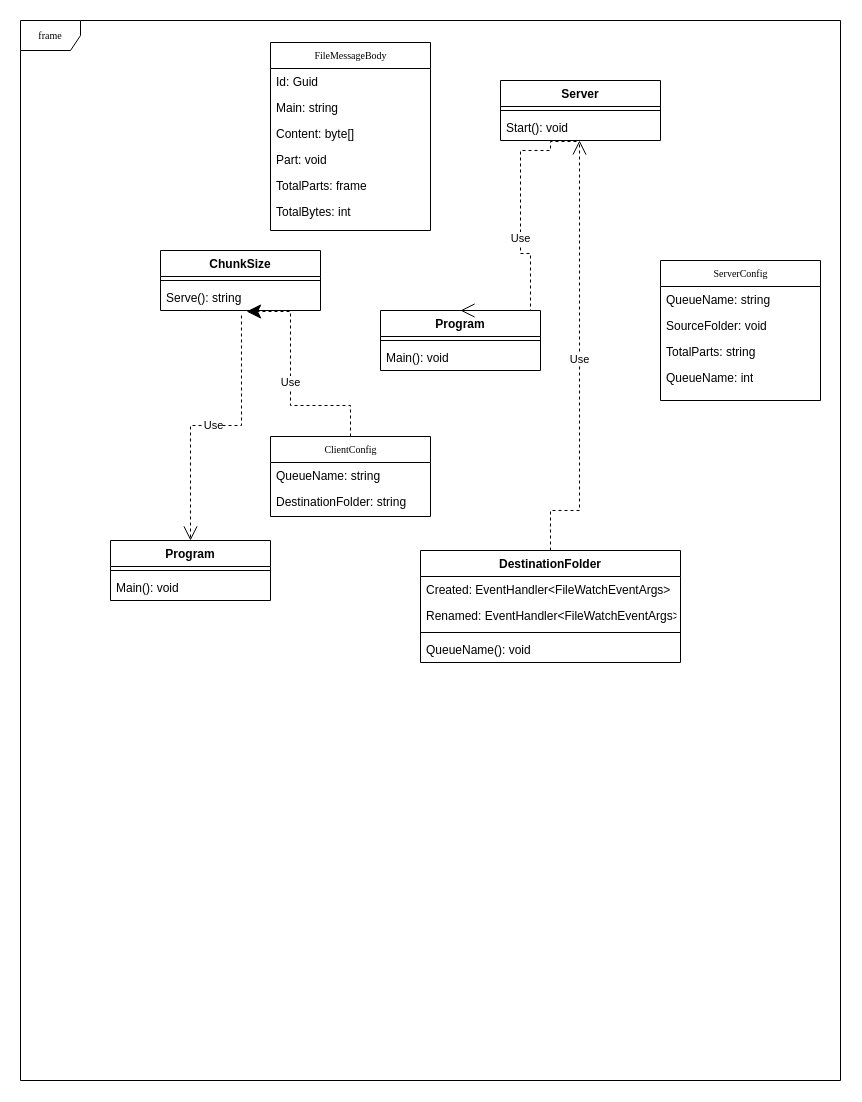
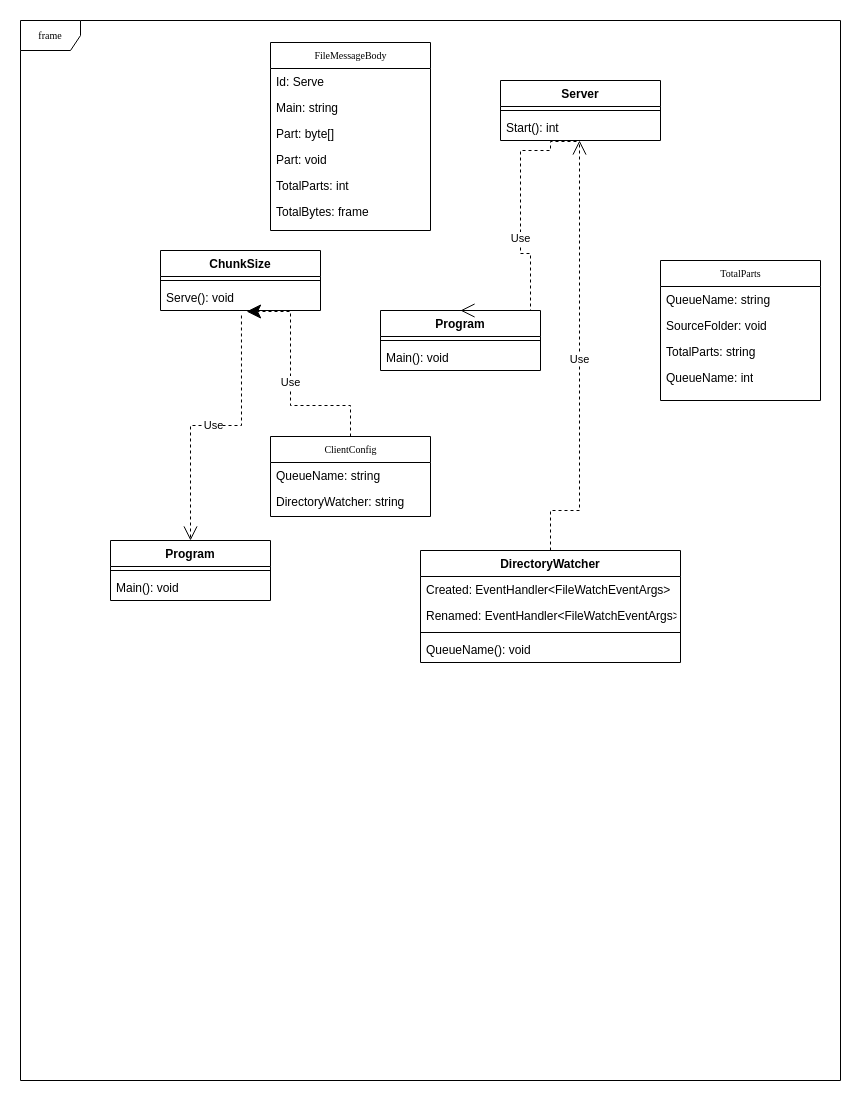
  <mxCell id="0" />
  <mxCell id="1" parent="0" />
  <mxCell id="2" value="frame" style="shape=umlFrame;whiteSpace=wrap;html=1;rounded=0;shadow=0;comic=0;labelBackgroundColor=none;strokeWidth=1;fontFamily=Verdana;fontSize=10;align=center;" parent="1" vertex="1"><mxGeometry x="20" y="20" width="820" height="1060" as="geometry" /></mxCell>
  <mxCell id="3" value="FileMessageBody" style="swimlane;html=1;fontStyle=0;childLayout=stackLayout;horizontal=1;startSize=26;fillColor=none;horizontalStack=0;resizeParent=1;resizeLast=0;collapsible=1;marginBottom=0;swimlaneFillColor=#ffffff;rounded=0;shadow=0;comic=0;labelBackgroundColor=none;strokeWidth=1;fontFamily=Verdana;fontSize=10;align=center;" parent="1" vertex="1"><mxGeometry x="270" y="42" width="160" height="188" as="geometry" /></mxCell>
- <mxCell id="4" value="Id: Guid" style="text;html=1;strokeColor=none;fillColor=none;align=left;verticalAlign=top;spacingLeft=4;spacingRight=4;whiteSpace=wrap;overflow=hidden;rotatable=0;points=[[0,0.5],[1,0.5]];portConstraint=eastwest;" parent="3" vertex="1"><mxGeometry y="26" width="160" height="26" as="geometry" /></mxCell>
+ <mxCell id="4" value="Id: Serve" style="text;html=1;strokeColor=none;fillColor=none;align=left;verticalAlign=top;spacingLeft=4;spacingRight=4;whiteSpace=wrap;overflow=hidden;rotatable=0;points=[[0,0.5],[1,0.5]];portConstraint=eastwest;" parent="3" vertex="1"><mxGeometry y="26" width="160" height="26" as="geometry" /></mxCell>
  <mxCell id="5" value="Main: string&lt;br&gt;" style="text;html=1;strokeColor=none;fillColor=none;align=left;verticalAlign=top;spacingLeft=4;spacingRight=4;whiteSpace=wrap;overflow=hidden;rotatable=0;points=[[0,0.5],[1,0.5]];portConstraint=eastwest;" parent="3" vertex="1"><mxGeometry y="52" width="160" height="26" as="geometry" /></mxCell>
- <mxCell id="6" value="Content: byte[]" style="text;html=1;strokeColor=none;fillColor=none;align=left;verticalAlign=top;spacingLeft=4;spacingRight=4;whiteSpace=wrap;overflow=hidden;rotatable=0;points=[[0,0.5],[1,0.5]];portConstraint=eastwest;" vertex="1" parent="3"><mxGeometry y="78" width="160" height="26" as="geometry" /></mxCell>
+ <mxCell id="6" value="Part: byte[]" style="text;html=1;strokeColor=none;fillColor=none;align=left;verticalAlign=top;spacingLeft=4;spacingRight=4;whiteSpace=wrap;overflow=hidden;rotatable=0;points=[[0,0.5],[1,0.5]];portConstraint=eastwest;" vertex="1" parent="3"><mxGeometry y="78" width="160" height="26" as="geometry" /></mxCell>
  <mxCell id="7" value="Part: void" style="text;html=1;strokeColor=none;fillColor=none;align=left;verticalAlign=top;spacingLeft=4;spacingRight=4;whiteSpace=wrap;overflow=hidden;rotatable=0;points=[[0,0.5],[1,0.5]];portConstraint=eastwest;" vertex="1" parent="3"><mxGeometry y="104" width="160" height="26" as="geometry" /></mxCell>
- <mxCell id="8" value="TotalParts: frame" style="text;html=1;strokeColor=none;fillColor=none;align=left;verticalAlign=top;spacingLeft=4;spacingRight=4;whiteSpace=wrap;overflow=hidden;rotatable=0;points=[[0,0.5],[1,0.5]];portConstraint=eastwest;" vertex="1" parent="3"><mxGeometry y="130" width="160" height="26" as="geometry" /></mxCell>
- <mxCell id="9" value="TotalBytes: int" style="text;html=1;strokeColor=none;fillColor=none;align=left;verticalAlign=top;spacingLeft=4;spacingRight=4;whiteSpace=wrap;overflow=hidden;rotatable=0;points=[[0,0.5],[1,0.5]];portConstraint=eastwest;" vertex="1" parent="3"><mxGeometry y="156" width="160" height="26" as="geometry" /></mxCell>
- <mxCell id="10" value="ServerConfig" style="swimlane;html=1;fontStyle=0;childLayout=stackLayout;horizontal=1;startSize=26;fillColor=none;horizontalStack=0;resizeParent=1;resizeLast=0;collapsible=1;marginBottom=0;swimlaneFillColor=#ffffff;rounded=0;shadow=0;comic=0;labelBackgroundColor=none;strokeWidth=1;fontFamily=Verdana;fontSize=10;align=center;" parent="1" vertex="1"><mxGeometry x="660" y="260" width="160" height="140" as="geometry" /></mxCell>
+ <mxCell id="8" value="TotalParts: int" style="text;html=1;strokeColor=none;fillColor=none;align=left;verticalAlign=top;spacingLeft=4;spacingRight=4;whiteSpace=wrap;overflow=hidden;rotatable=0;points=[[0,0.5],[1,0.5]];portConstraint=eastwest;" vertex="1" parent="3"><mxGeometry y="130" width="160" height="26" as="geometry" /></mxCell>
+ <mxCell id="9" value="TotalBytes: frame" style="text;html=1;strokeColor=none;fillColor=none;align=left;verticalAlign=top;spacingLeft=4;spacingRight=4;whiteSpace=wrap;overflow=hidden;rotatable=0;points=[[0,0.5],[1,0.5]];portConstraint=eastwest;" vertex="1" parent="3"><mxGeometry y="156" width="160" height="26" as="geometry" /></mxCell>
+ <mxCell id="10" value="TotalParts" style="swimlane;html=1;fontStyle=0;childLayout=stackLayout;horizontal=1;startSize=26;fillColor=none;horizontalStack=0;resizeParent=1;resizeLast=0;collapsible=1;marginBottom=0;swimlaneFillColor=#ffffff;rounded=0;shadow=0;comic=0;labelBackgroundColor=none;strokeWidth=1;fontFamily=Verdana;fontSize=10;align=center;" parent="1" vertex="1"><mxGeometry x="660" y="260" width="160" height="140" as="geometry" /></mxCell>
  <mxCell id="11" value="QueueName: string" style="text;html=1;strokeColor=none;fillColor=none;align=left;verticalAlign=top;spacingLeft=4;spacingRight=4;whiteSpace=wrap;overflow=hidden;rotatable=0;points=[[0,0.5],[1,0.5]];portConstraint=eastwest;" parent="10" vertex="1"><mxGeometry y="26" width="160" height="26" as="geometry" /></mxCell>
  <mxCell id="12" value="SourceFolder: void" style="text;html=1;strokeColor=none;fillColor=none;align=left;verticalAlign=top;spacingLeft=4;spacingRight=4;whiteSpace=wrap;overflow=hidden;rotatable=0;points=[[0,0.5],[1,0.5]];portConstraint=eastwest;" parent="10" vertex="1"><mxGeometry y="52" width="160" height="26" as="geometry" /></mxCell>
  <mxCell id="13" value="TotalParts: string" style="text;html=1;strokeColor=none;fillColor=none;align=left;verticalAlign=top;spacingLeft=4;spacingRight=4;whiteSpace=wrap;overflow=hidden;rotatable=0;points=[[0,0.5],[1,0.5]];portConstraint=eastwest;" vertex="1" parent="10"><mxGeometry y="78" width="160" height="26" as="geometry" /></mxCell>
  <mxCell id="14" value="QueueName: int" style="text;html=1;strokeColor=none;fillColor=none;align=left;verticalAlign=top;spacingLeft=4;spacingRight=4;whiteSpace=wrap;overflow=hidden;rotatable=0;points=[[0,0.5],[1,0.5]];portConstraint=eastwest;" vertex="1" parent="10"><mxGeometry y="104" width="160" height="26" as="geometry" /></mxCell>
  <mxCell id="15" value="Server" style="swimlane;fontStyle=1;align=center;verticalAlign=top;childLayout=stackLayout;horizontal=1;startSize=26;horizontalStack=0;resizeParent=1;resizeParentMax=0;resizeLast=0;collapsible=1;marginBottom=0;" vertex="1" parent="1"><mxGeometry x="500" y="80" width="160" height="60" as="geometry" /></mxCell>
  <mxCell id="16" value="" style="line;strokeWidth=1;fillColor=none;align=left;verticalAlign=middle;spacingTop=-1;spacingLeft=3;spacingRight=3;rotatable=0;labelPosition=right;points=[];portConstraint=eastwest;" vertex="1" parent="15"><mxGeometry y="26" width="160" height="8" as="geometry" /></mxCell>
- <mxCell id="17" value="Start(): void" style="text;strokeColor=none;fillColor=none;align=left;verticalAlign=top;spacingLeft=4;spacingRight=4;overflow=hidden;rotatable=0;points=[[0,0.5],[1,0.5]];portConstraint=eastwest;" vertex="1" parent="15"><mxGeometry y="34" width="160" height="26" as="geometry" /></mxCell>
+ <mxCell id="17" value="Start(): int" style="text;strokeColor=none;fillColor=none;align=left;verticalAlign=top;spacingLeft=4;spacingRight=4;overflow=hidden;rotatable=0;points=[[0,0.5],[1,0.5]];portConstraint=eastwest;" vertex="1" parent="15"><mxGeometry y="34" width="160" height="26" as="geometry" /></mxCell>
  <mxCell id="18" value="Program" style="swimlane;fontStyle=1;align=center;verticalAlign=top;childLayout=stackLayout;horizontal=1;startSize=26;horizontalStack=0;resizeParent=1;resizeParentMax=0;resizeLast=0;collapsible=1;marginBottom=0;" vertex="1" parent="1"><mxGeometry x="380" y="310" width="160" height="60" as="geometry" /></mxCell>
  <mxCell id="19" value="" style="line;strokeWidth=1;fillColor=none;align=left;verticalAlign=middle;spacingTop=-1;spacingLeft=3;spacingRight=3;rotatable=0;labelPosition=right;points=[];portConstraint=eastwest;" vertex="1" parent="18"><mxGeometry y="26" width="160" height="8" as="geometry" /></mxCell>
  <mxCell id="20" value="Main(): void" style="text;strokeColor=none;fillColor=none;align=left;verticalAlign=top;spacingLeft=4;spacingRight=4;overflow=hidden;rotatable=0;points=[[0,0.5],[1,0.5]];portConstraint=eastwest;" vertex="1" parent="18"><mxGeometry y="34" width="160" height="26" as="geometry" /></mxCell>
  <mxCell id="21" value="Use" style="endArrow=open;endSize=12;dashed=1;html=1;rounded=0;exitX=0.475;exitY=1.038;exitDx=0;exitDy=0;exitPerimeter=0;entryX=0.5;entryY=0;entryDx=0;entryDy=0;edgeStyle=orthogonalEdgeStyle;" edge="1" parent="1" source="17" target="18"><mxGeometry width="160" relative="1" as="geometry"><mxPoint x="530" y="280" as="sourcePoint" /><mxPoint x="690" y="280" as="targetPoint" /><Array as="points"><mxPoint x="550" y="141" /><mxPoint x="550" y="150" /><mxPoint x="520" y="150" /><mxPoint x="520" y="253" /><mxPoint x="530" y="253" /><mxPoint x="530" y="310" /></Array></mxGeometry></mxCell>
  <mxCell id="22" value="Program" style="swimlane;fontStyle=1;align=center;verticalAlign=top;childLayout=stackLayout;horizontal=1;startSize=26;horizontalStack=0;resizeParent=1;resizeParentMax=0;resizeLast=0;collapsible=1;marginBottom=0;" vertex="1" parent="1"><mxGeometry x="110" y="540" width="160" height="60" as="geometry" /></mxCell>
  <mxCell id="23" value="" style="line;strokeWidth=1;fillColor=none;align=left;verticalAlign=middle;spacingTop=-1;spacingLeft=3;spacingRight=3;rotatable=0;labelPosition=right;points=[];portConstraint=eastwest;" vertex="1" parent="22"><mxGeometry y="26" width="160" height="8" as="geometry" /></mxCell>
  <mxCell id="24" value="Main(): void" style="text;strokeColor=none;fillColor=none;align=left;verticalAlign=top;spacingLeft=4;spacingRight=4;overflow=hidden;rotatable=0;points=[[0,0.5],[1,0.5]];portConstraint=eastwest;" vertex="1" parent="22"><mxGeometry y="34" width="160" height="26" as="geometry" /></mxCell>
  <mxCell id="25" value="ChunkSize" style="swimlane;fontStyle=1;align=center;verticalAlign=top;childLayout=stackLayout;horizontal=1;startSize=26;horizontalStack=0;resizeParent=1;resizeParentMax=0;resizeLast=0;collapsible=1;marginBottom=0;" vertex="1" parent="1"><mxGeometry x="160" y="250" width="160" height="60" as="geometry" /></mxCell>
  <mxCell id="26" value="" style="line;strokeWidth=1;fillColor=none;align=left;verticalAlign=middle;spacingTop=-1;spacingLeft=3;spacingRight=3;rotatable=0;labelPosition=right;points=[];portConstraint=eastwest;" vertex="1" parent="25"><mxGeometry y="26" width="160" height="8" as="geometry" /></mxCell>
- <mxCell id="27" value="Serve(): string" style="text;strokeColor=none;fillColor=none;align=left;verticalAlign=top;spacingLeft=4;spacingRight=4;overflow=hidden;rotatable=0;points=[[0,0.5],[1,0.5]];portConstraint=eastwest;" vertex="1" parent="25"><mxGeometry y="34" width="160" height="26" as="geometry" /></mxCell>
+ <mxCell id="27" value="Serve(): void" style="text;strokeColor=none;fillColor=none;align=left;verticalAlign=top;spacingLeft=4;spacingRight=4;overflow=hidden;rotatable=0;points=[[0,0.5],[1,0.5]];portConstraint=eastwest;" vertex="1" parent="25"><mxGeometry y="34" width="160" height="26" as="geometry" /></mxCell>
  <mxCell id="28" value="Use" style="endArrow=open;endSize=12;dashed=1;html=1;rounded=0;entryX=0.5;entryY=0;entryDx=0;entryDy=0;exitX=0.506;exitY=1.192;exitDx=0;exitDy=0;exitPerimeter=0;edgeStyle=orthogonalEdgeStyle;" edge="1" parent="1" source="27" target="22"><mxGeometry width="160" relative="1" as="geometry"><mxPoint x="280" y="499.5" as="sourcePoint" /><mxPoint x="440" y="499.5" as="targetPoint" /><Array as="points"><mxPoint x="241" y="425" /><mxPoint x="190" y="425" /></Array></mxGeometry></mxCell>
  <mxCell id="29" value="ClientConfig" style="swimlane;html=1;fontStyle=0;childLayout=stackLayout;horizontal=1;startSize=26;fillColor=none;horizontalStack=0;resizeParent=1;resizeLast=0;collapsible=1;marginBottom=0;swimlaneFillColor=#ffffff;rounded=0;shadow=0;comic=0;labelBackgroundColor=none;strokeWidth=1;fontFamily=Verdana;fontSize=10;align=center;" vertex="1" parent="1"><mxGeometry x="270" y="436" width="160" height="80" as="geometry" /></mxCell>
  <mxCell id="30" value="QueueName: string" style="text;html=1;strokeColor=none;fillColor=none;align=left;verticalAlign=top;spacingLeft=4;spacingRight=4;whiteSpace=wrap;overflow=hidden;rotatable=0;points=[[0,0.5],[1,0.5]];portConstraint=eastwest;" vertex="1" parent="29"><mxGeometry y="26" width="160" height="26" as="geometry" /></mxCell>
- <mxCell id="31" value="DestinationFolder: string" style="text;html=1;strokeColor=none;fillColor=none;align=left;verticalAlign=top;spacingLeft=4;spacingRight=4;whiteSpace=wrap;overflow=hidden;rotatable=0;points=[[0,0.5],[1,0.5]];portConstraint=eastwest;" vertex="1" parent="29"><mxGeometry y="52" width="160" height="26" as="geometry" /></mxCell>
+ <mxCell id="31" value="DirectoryWatcher: string" style="text;html=1;strokeColor=none;fillColor=none;align=left;verticalAlign=top;spacingLeft=4;spacingRight=4;whiteSpace=wrap;overflow=hidden;rotatable=0;points=[[0,0.5],[1,0.5]];portConstraint=eastwest;" vertex="1" parent="29"><mxGeometry y="52" width="160" height="26" as="geometry" /></mxCell>
  <mxCell id="32" value="Use" style="endArrow=classic;endSize=12;dashed=1;html=1;rounded=0;entryX=0.538;entryY=1.038;entryDx=0;entryDy=0;entryPerimeter=0;exitX=0.5;exitY=0;exitDx=0;exitDy=0;edgeStyle=orthogonalEdgeStyle;" edge="1" parent="1" source="29" target="27"><mxGeometry width="160" relative="1" as="geometry"><mxPoint x="360" y="490" as="sourcePoint" /><mxPoint x="520" y="490" as="targetPoint" /><Array as="points"><mxPoint x="350" y="405" /><mxPoint x="290" y="405" /><mxPoint x="290" y="311" /></Array></mxGeometry></mxCell>
- <mxCell id="33" value="DestinationFolder" style="swimlane;fontStyle=1;align=center;verticalAlign=top;childLayout=stackLayout;horizontal=1;startSize=26;horizontalStack=0;resizeParent=1;resizeParentMax=0;resizeLast=0;collapsible=1;marginBottom=0;" vertex="1" parent="1"><mxGeometry x="420" y="550" width="260" height="112" as="geometry" /></mxCell>
+ <mxCell id="33" value="DirectoryWatcher" style="swimlane;fontStyle=1;align=center;verticalAlign=top;childLayout=stackLayout;horizontal=1;startSize=26;horizontalStack=0;resizeParent=1;resizeParentMax=0;resizeLast=0;collapsible=1;marginBottom=0;" vertex="1" parent="1"><mxGeometry x="420" y="550" width="260" height="112" as="geometry" /></mxCell>
  <mxCell id="34" value="Created: EventHandler&lt;FileWatchEventArgs&gt;" style="text;strokeColor=none;fillColor=none;align=left;verticalAlign=top;spacingLeft=4;spacingRight=4;overflow=hidden;rotatable=0;points=[[0,0.5],[1,0.5]];portConstraint=eastwest;" vertex="1" parent="33"><mxGeometry y="26" width="260" height="26" as="geometry" /></mxCell>
  <mxCell id="35" value="Renamed: EventHandler&lt;FileWatchEventArgs&gt;" style="text;strokeColor=none;fillColor=none;align=left;verticalAlign=top;spacingLeft=4;spacingRight=4;overflow=hidden;rotatable=0;points=[[0,0.5],[1,0.5]];portConstraint=eastwest;" vertex="1" parent="33"><mxGeometry y="52" width="260" height="26" as="geometry" /></mxCell>
  <mxCell id="36" value="" style="line;strokeWidth=1;fillColor=none;align=left;verticalAlign=middle;spacingTop=-1;spacingLeft=3;spacingRight=3;rotatable=0;labelPosition=right;points=[];portConstraint=eastwest;" vertex="1" parent="33"><mxGeometry y="78" width="260" height="8" as="geometry" /></mxCell>
  <mxCell id="37" value="QueueName(): void" style="text;strokeColor=none;fillColor=none;align=left;verticalAlign=top;spacingLeft=4;spacingRight=4;overflow=hidden;rotatable=0;points=[[0,0.5],[1,0.5]];portConstraint=eastwest;" vertex="1" parent="33"><mxGeometry y="86" width="260" height="26" as="geometry" /></mxCell>
  <mxCell id="38" value="Use" style="endArrow=open;endSize=12;dashed=1;html=1;rounded=0;exitX=0.5;exitY=0;exitDx=0;exitDy=0;edgeStyle=orthogonalEdgeStyle;" edge="1" parent="1" source="33"><mxGeometry width="160" relative="1" as="geometry"><mxPoint x="360" y="490" as="sourcePoint" /><mxPoint x="579" y="140" as="targetPoint" /><Array as="points"><mxPoint x="550" y="510" /><mxPoint x="579" y="510" /></Array></mxGeometry></mxCell>
